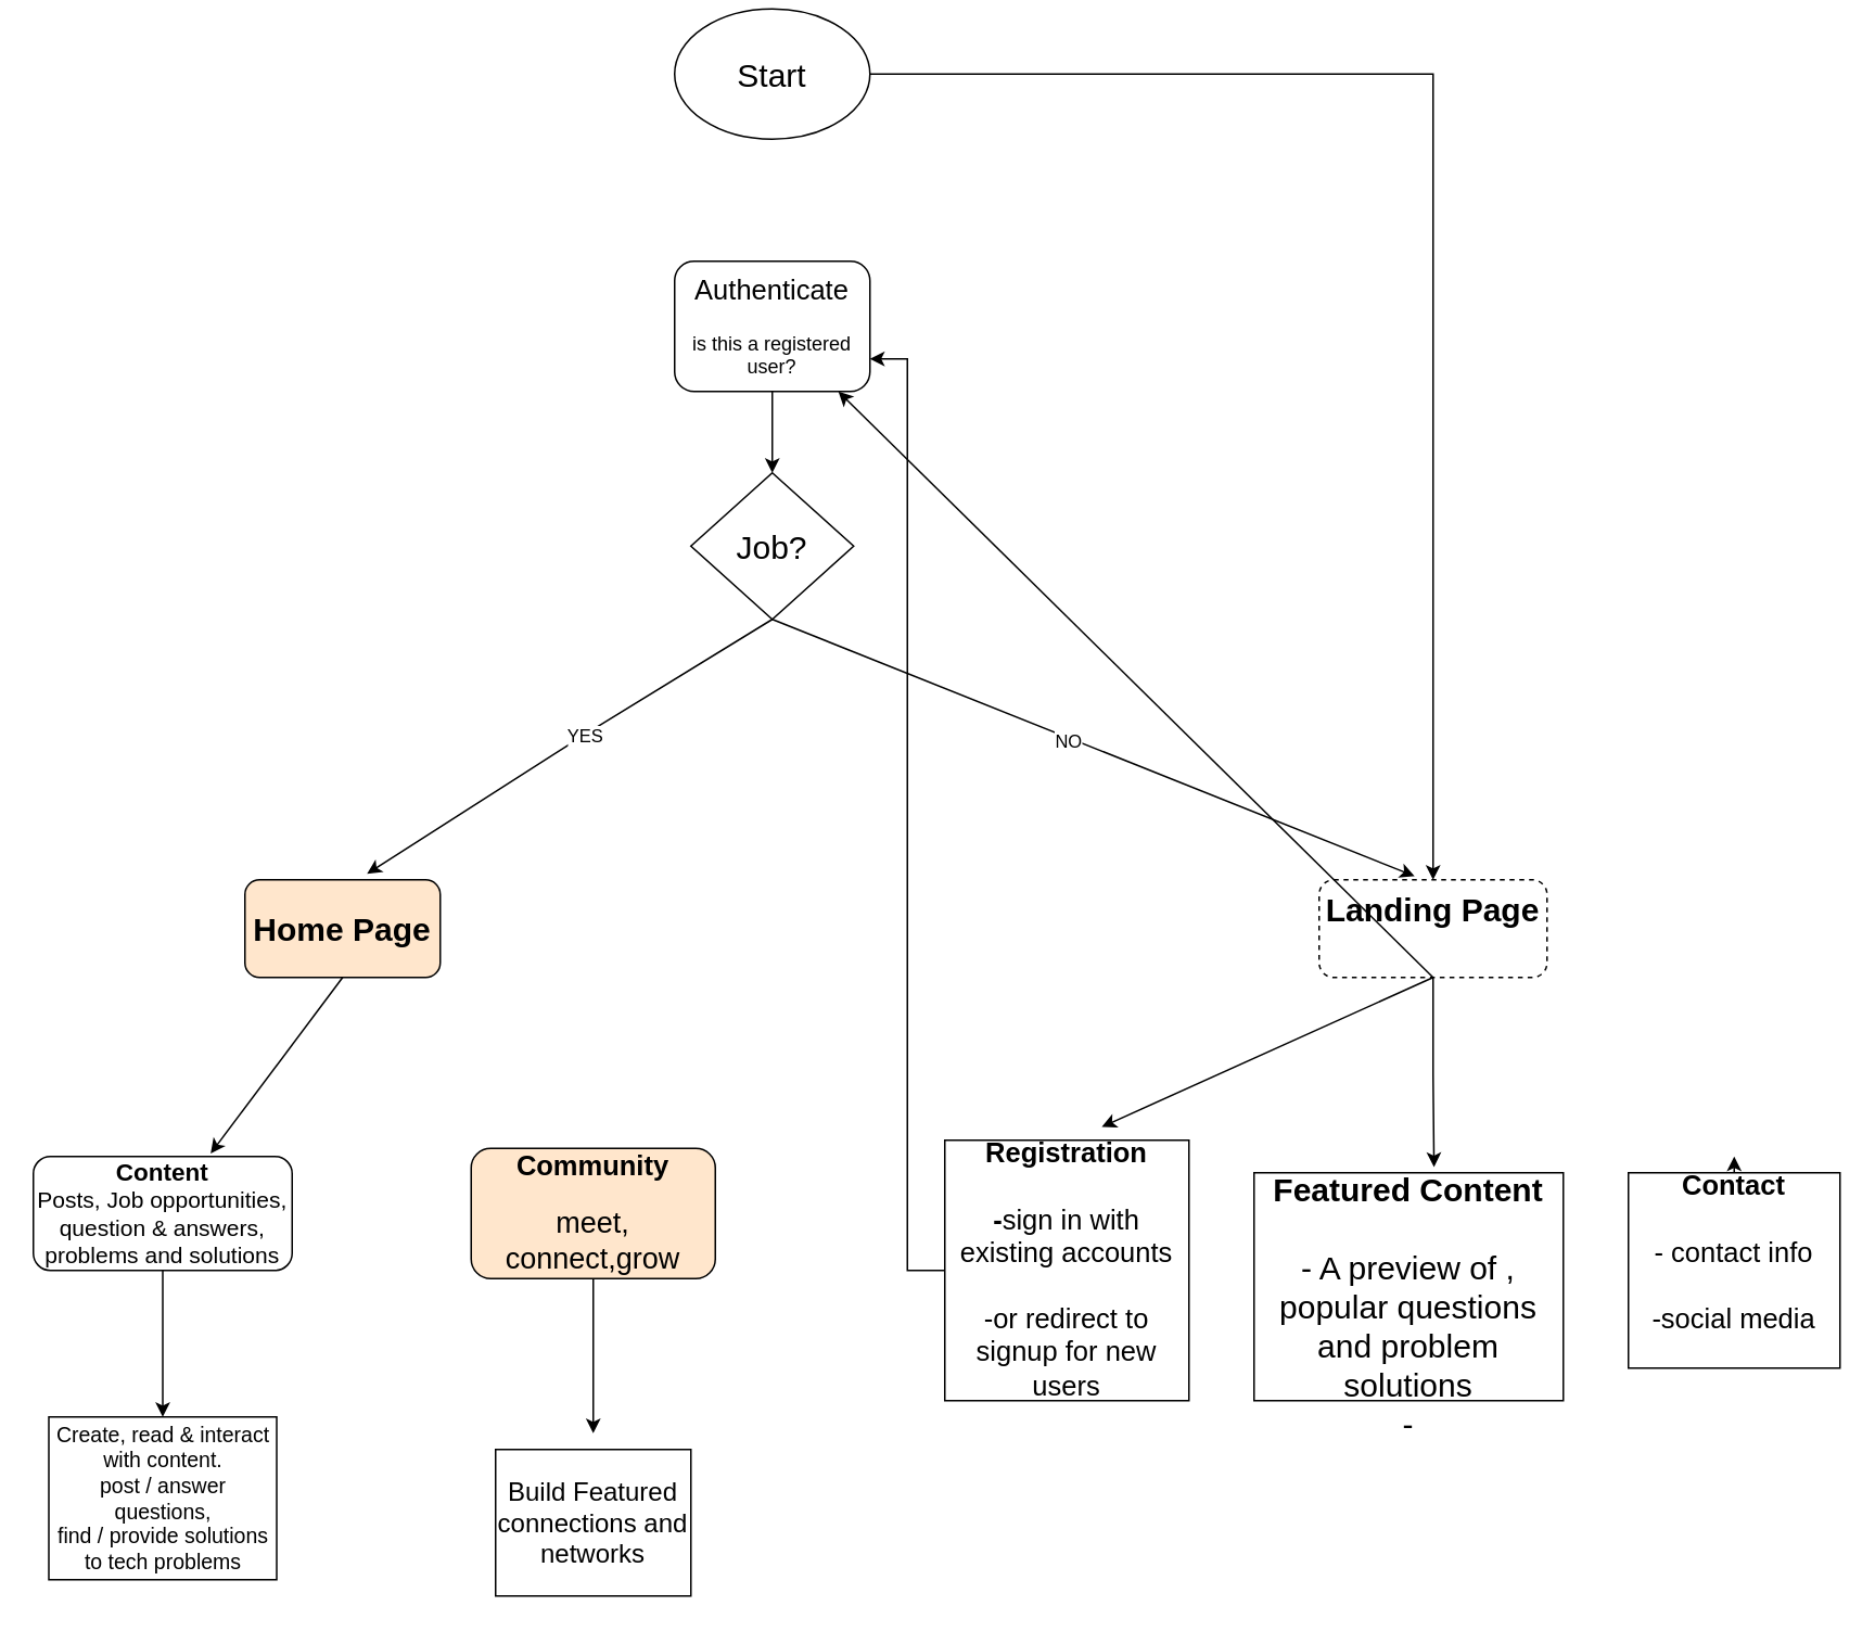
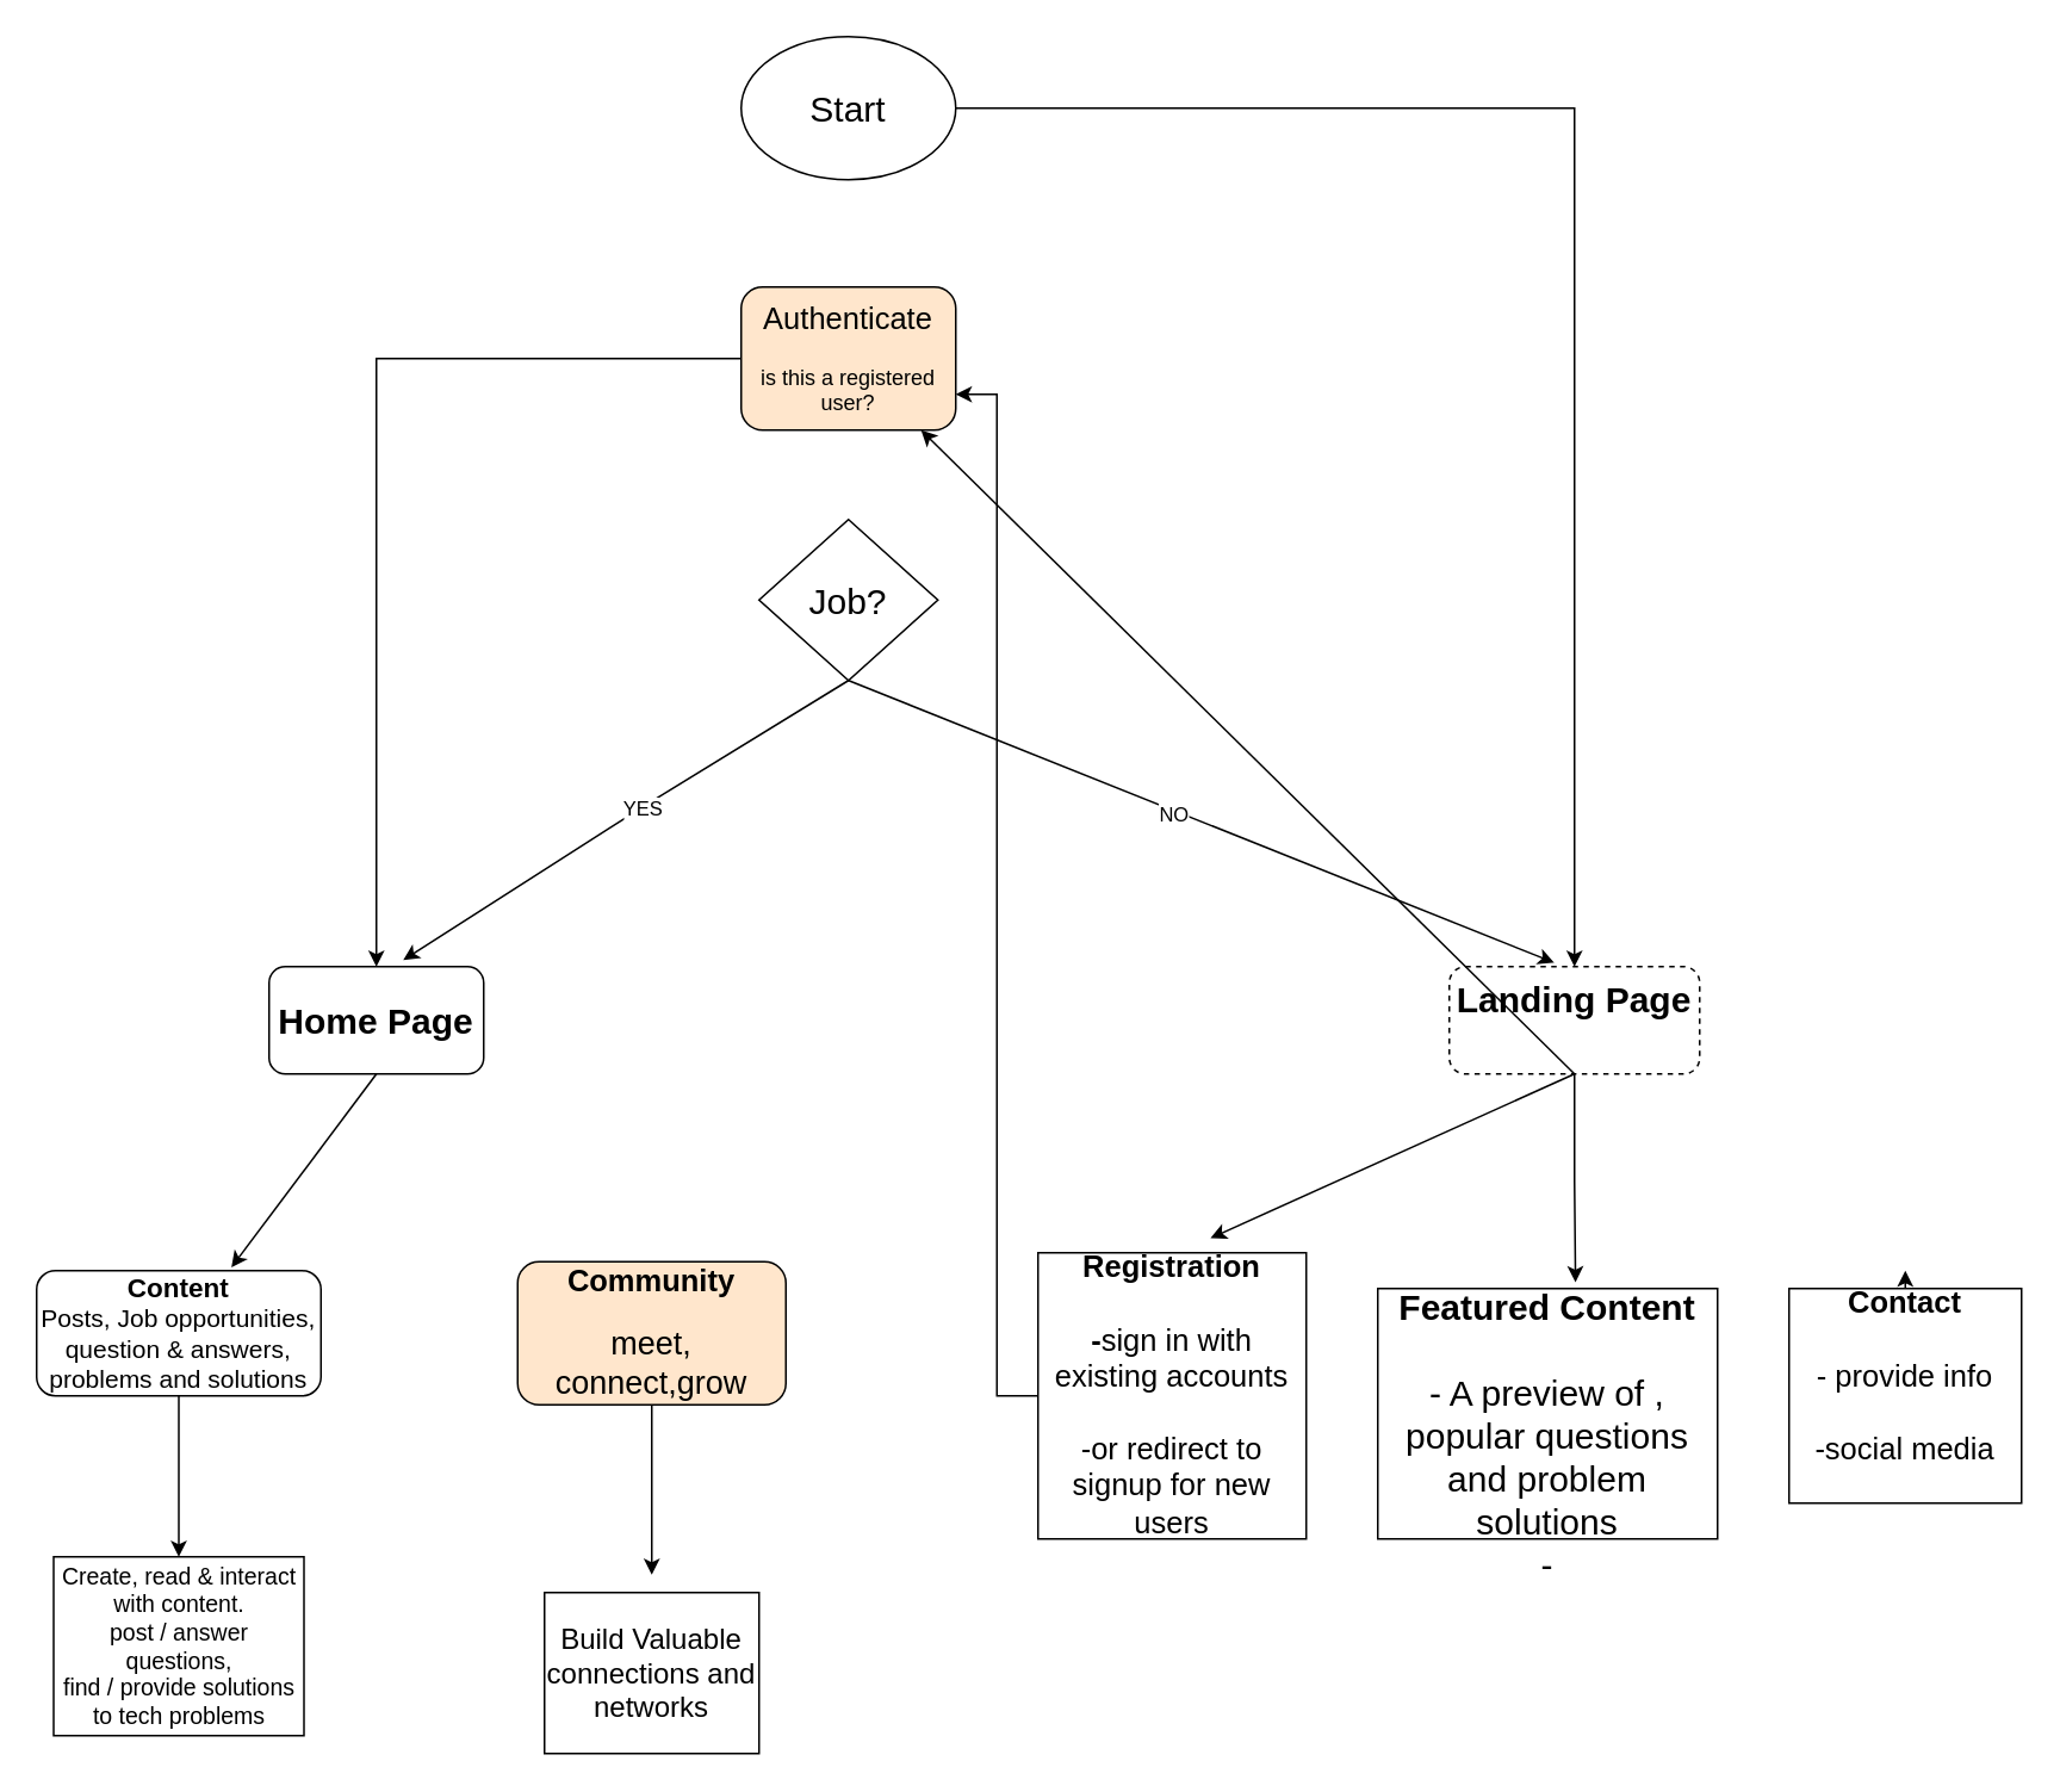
  <mxCell id="0" />
  <mxCell id="1" parent="0" />
  <mxCell id="2" style="edgeStyle=orthogonalEdgeStyle;rounded=0;orthogonalLoop=1;jettySize=auto;html=1;" edge="1" parent="1" source="3" target="13"><mxGeometry relative="1" as="geometry" /></mxCell>
- <mxCell id="3" value="&lt;font style=&quot;font-size: 20px&quot;&gt;Start&lt;br&gt;&lt;/font&gt;" style="ellipse;whiteSpace=wrap;html=1;" vertex="1" parent="1"><mxGeometry x="414" y="5" width="120" height="80" as="geometry" /></mxCell>
- <mxCell id="4" style="edgeStyle=orthogonalEdgeStyle;rounded=0;orthogonalLoop=1;jettySize=auto;html=1;" edge="1" parent="1" source="5" target="6"><mxGeometry relative="1" as="geometry" /></mxCell>
- <mxCell id="5" value="&lt;font&gt;&lt;font style=&quot;font-size: 17px&quot;&gt;Authenticate&lt;/font&gt;&lt;br&gt;&lt;/font&gt;&lt;br&gt;is this a registered user?" style="rounded=1;whiteSpace=wrap;html=1;" vertex="1" parent="1"><mxGeometry x="414" y="160" width="120" height="80" as="geometry" /></mxCell>
+ <mxCell id="3" value="&lt;font style=&quot;font-size: 20px&quot;&gt;Start&lt;br&gt;&lt;/font&gt;" style="ellipse;whiteSpace=wrap;html=1;" vertex="1" parent="1"><mxGeometry x="414" y="20" width="120" height="80" as="geometry" /></mxCell>
+ <mxCell id="4" style="edgeStyle=orthogonalEdgeStyle;rounded=0;orthogonalLoop=1;jettySize=auto;html=1;" edge="1" parent="1" source="5" target="11"><mxGeometry relative="1" as="geometry" /></mxCell>
+ <mxCell id="5" value="&lt;font&gt;&lt;font style=&quot;font-size: 17px&quot;&gt;Authenticate&lt;/font&gt;&lt;br&gt;&lt;/font&gt;&lt;br&gt;is this a registered user?" style="rounded=1;whiteSpace=wrap;html=1;fillColor=#ffe6cc;" vertex="1" parent="1"><mxGeometry x="414" y="160" width="120" height="80" as="geometry" /></mxCell>
  <mxCell id="6" value="&lt;font style=&quot;font-size: 20px&quot;&gt;Job?&lt;/font&gt;" style="rhombus;whiteSpace=wrap;html=1;" vertex="1" parent="1"><mxGeometry x="424" y="290" width="100" height="90" as="geometry" /></mxCell>
  <mxCell id="7" value="" style="endArrow=classic;html=1;entryX=0.625;entryY=-0.061;entryDx=0;entryDy=0;entryPerimeter=0;" edge="1" parent="1" target="11"><mxGeometry width="50" height="50" relative="1" as="geometry"><mxPoint x="474" y="380" as="sourcePoint" /><mxPoint x="390" y="480" as="targetPoint" /><Array as="points"><mxPoint x="360" y="450" /></Array></mxGeometry></mxCell>
  <mxCell id="8" value="YES" style="edgeLabel;html=1;align=center;verticalAlign=middle;resizable=0;points=[];" vertex="1" connectable="0" parent="7"><mxGeometry x="-0.071" relative="1" as="geometry"><mxPoint x="1" as="offset" /></mxGeometry></mxCell>
  <mxCell id="9" value="" style="endArrow=classic;html=1;entryX=0.419;entryY=-0.037;entryDx=0;entryDy=0;entryPerimeter=0;" edge="1" parent="1" target="13"><mxGeometry width="50" height="50" relative="1" as="geometry"><mxPoint x="474" y="380" as="sourcePoint" /><mxPoint x="730" y="480" as="targetPoint" /></mxGeometry></mxCell>
  <mxCell id="10" value="NO" style="edgeLabel;html=1;align=center;verticalAlign=middle;resizable=0;points=[];" vertex="1" connectable="0" parent="9"><mxGeometry x="-0.08" y="-2" relative="1" as="geometry"><mxPoint as="offset" /></mxGeometry></mxCell>
- <mxCell id="11" value="&lt;b&gt;&lt;font style=&quot;font-size: 20px&quot;&gt;Home Page&lt;/font&gt;&lt;/b&gt;" style="rounded=1;whiteSpace=wrap;html=1;fillColor=#ffe6cc;" vertex="1" parent="1"><mxGeometry x="150" y="540" width="120" height="60" as="geometry" /></mxCell>
+ <mxCell id="11" value="&lt;b&gt;&lt;font style=&quot;font-size: 20px&quot;&gt;Home Page&lt;/font&gt;&lt;/b&gt;" style="rounded=1;whiteSpace=wrap;html=1;" vertex="1" parent="1"><mxGeometry x="150" y="540" width="120" height="60" as="geometry" /></mxCell>
  <mxCell id="12" style="edgeStyle=orthogonalEdgeStyle;rounded=0;orthogonalLoop=1;jettySize=auto;html=1;entryX=0.582;entryY=-0.025;entryDx=0;entryDy=0;entryPerimeter=0;" edge="1" parent="1" source="13" target="19"><mxGeometry relative="1" as="geometry" /></mxCell>
  <mxCell id="13" value="&lt;font style=&quot;font-size: 20px&quot;&gt;&lt;b&gt;Landing Page&lt;br&gt;&lt;br&gt;&lt;/b&gt;&lt;/font&gt;" style="rounded=1;whiteSpace=wrap;html=1;dashed=1;" vertex="1" parent="1"><mxGeometry x="810" y="540" width="140" height="60" as="geometry" /></mxCell>
  <mxCell id="14" value="" style="endArrow=classic;html=1;exitX=0.422;exitY=1.013;exitDx=0;exitDy=0;exitPerimeter=0;entryX=0.685;entryY=-0.026;entryDx=0;entryDy=0;entryPerimeter=0;" edge="1" parent="1" target="23"><mxGeometry width="50" height="50" relative="1" as="geometry"><mxPoint x="210" y="600" as="sourcePoint" /><mxPoint x="130" y="710" as="targetPoint" /></mxGeometry></mxCell>
  <mxCell id="15" value="" style="endArrow=classic;html=1;entryX=0.643;entryY=-0.051;entryDx=0;entryDy=0;entryPerimeter=0;exitX=0.5;exitY=1;exitDx=0;exitDy=0;" edge="1" parent="1" source="13" target="18"><mxGeometry width="50" height="50" relative="1" as="geometry"><mxPoint x="750" y="600" as="sourcePoint" /><mxPoint x="660" y="710" as="targetPoint" /></mxGeometry></mxCell>
  <mxCell id="16" value="" style="endArrow=classic;html=1;exitX=0.5;exitY=1;exitDx=0;exitDy=0;" edge="1" parent="1" source="13" target="5"><mxGeometry width="50" height="50" relative="1" as="geometry"><mxPoint x="750" y="600" as="sourcePoint" /><mxPoint x="830" y="710" as="targetPoint" /></mxGeometry></mxCell>
  <mxCell id="17" style="edgeStyle=orthogonalEdgeStyle;rounded=0;orthogonalLoop=1;jettySize=auto;html=1;entryX=1;entryY=0.75;entryDx=0;entryDy=0;" edge="1" parent="1" source="18" target="5"><mxGeometry relative="1" as="geometry"><mxPoint x="540" y="210" as="targetPoint" /></mxGeometry></mxCell>
  <mxCell id="18" value="&lt;b style=&quot;font-size: 17px&quot;&gt;Registration&lt;br&gt;&lt;br&gt;-&lt;/b&gt;&lt;span style=&quot;font-size: 17px&quot;&gt;sign in with existing accounts&lt;br&gt;&lt;/span&gt;&lt;span style=&quot;font-size: 17px&quot;&gt;&lt;br&gt;-or redirect to signup for new users&lt;br&gt;&lt;/span&gt;" style="rounded=0;whiteSpace=wrap;html=1;" vertex="1" parent="1"><mxGeometry x="580" y="700" width="150" height="160" as="geometry" /></mxCell>
  <mxCell id="19" value="&lt;font style=&quot;font-size: 20px&quot;&gt;&lt;b&gt;&lt;br&gt;&lt;br&gt;Featured Content&lt;/b&gt;&lt;br&gt;&lt;br&gt;- A preview of , popular questions and problem solutions&lt;br&gt;-&lt;br&gt;&lt;br&gt;&lt;/font&gt;" style="rounded=0;whiteSpace=wrap;html=1;" vertex="1" parent="1"><mxGeometry x="770" y="720" width="190" height="140" as="geometry" /></mxCell>
  <mxCell id="20" style="edgeStyle=orthogonalEdgeStyle;rounded=0;orthogonalLoop=1;jettySize=auto;html=1;exitX=0.5;exitY=0;exitDx=0;exitDy=0;" edge="1" parent="1" source="21"><mxGeometry relative="1" as="geometry"><mxPoint x="1065" y="710" as="targetPoint" /></mxGeometry></mxCell>
- <mxCell id="21" value="&lt;font style=&quot;font-size: 17px&quot;&gt;&lt;b&gt;Contact&lt;br&gt;&lt;/b&gt;&lt;br&gt;- contact info&lt;br&gt;&lt;br&gt;-social media&lt;br&gt;&lt;br&gt;&lt;/font&gt;" style="rounded=0;whiteSpace=wrap;html=1;" vertex="1" parent="1"><mxGeometry x="1000" y="720" width="130" height="120" as="geometry" /></mxCell>
+ <mxCell id="21" value="&lt;font style=&quot;font-size: 17px&quot;&gt;&lt;b&gt;Contact&lt;br&gt;&lt;/b&gt;&lt;br&gt;- provide info&lt;br&gt;&lt;br&gt;-social media&lt;br&gt;&lt;br&gt;&lt;/font&gt;" style="rounded=0;whiteSpace=wrap;html=1;" vertex="1" parent="1"><mxGeometry x="1000" y="720" width="130" height="120" as="geometry" /></mxCell>
  <mxCell id="22" style="edgeStyle=orthogonalEdgeStyle;rounded=0;orthogonalLoop=1;jettySize=auto;html=1;" edge="1" parent="1" source="23"><mxGeometry relative="1" as="geometry"><mxPoint x="99.5" y="870" as="targetPoint" /></mxGeometry></mxCell>
  <mxCell id="23" value="&lt;div&gt;&lt;b style=&quot;font-size: 15px&quot;&gt;Content&lt;/b&gt;&lt;br&gt;&lt;span&gt;&lt;font style=&quot;font-size: 14px&quot;&gt;Posts, Job opportunities, question &amp;amp; answers, problems and solutions&lt;/font&gt;&lt;/span&gt;&lt;br&gt;&lt;/div&gt;" style="rounded=1;whiteSpace=wrap;html=1;align=center;" vertex="1" parent="1"><mxGeometry x="20" y="710" width="159" height="70" as="geometry" /></mxCell>
  <mxCell id="24" style="edgeStyle=orthogonalEdgeStyle;rounded=0;orthogonalLoop=1;jettySize=auto;html=1;" edge="1" parent="1" source="25"><mxGeometry relative="1" as="geometry"><mxPoint x="364" y="880" as="targetPoint" /></mxGeometry></mxCell>
  <mxCell id="25" value="&lt;font&gt;&lt;b style=&quot;font-size: 17px&quot;&gt;Community&lt;/b&gt;&lt;br&gt;&lt;br&gt;&lt;div&gt;&lt;span&gt;&lt;font style=&quot;font-size: 18px&quot;&gt;meet, connect,grow&lt;/font&gt;&lt;/span&gt;&lt;/div&gt;&lt;/font&gt;" style="rounded=1;whiteSpace=wrap;html=1;fillColor=#ffe6cc;" vertex="1" parent="1"><mxGeometry x="289" y="705" width="150" height="80" as="geometry" /></mxCell>
  <mxCell id="26" value="&lt;font style=&quot;font-size: 13px&quot;&gt;Create, read &amp;amp; interact with content.&lt;br&gt;post / answer questions, &lt;br&gt;find / provide solutions to tech problems&lt;/font&gt;" style="rounded=0;whiteSpace=wrap;html=1;" vertex="1" parent="1"><mxGeometry x="29.5" y="870" width="140" height="100" as="geometry" /></mxCell>
- <mxCell id="27" value="&lt;font style=&quot;font-size: 16px&quot;&gt;Build Featured connections and networks&lt;/font&gt;" style="rounded=0;whiteSpace=wrap;html=1;" vertex="1" parent="1"><mxGeometry x="304" y="890" width="120" height="90" as="geometry" /></mxCell>
+ <mxCell id="27" value="&lt;font style=&quot;font-size: 16px&quot;&gt;Build Valuable connections and networks&lt;/font&gt;" style="rounded=0;whiteSpace=wrap;html=1;" vertex="1" parent="1"><mxGeometry x="304" y="890" width="120" height="90" as="geometry" /></mxCell>
